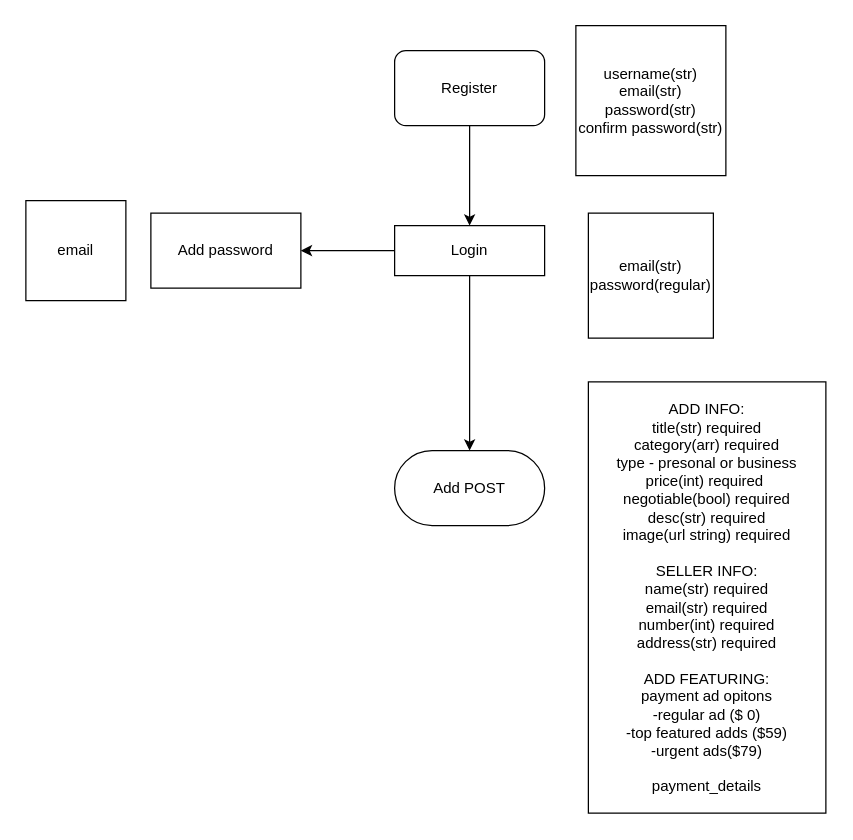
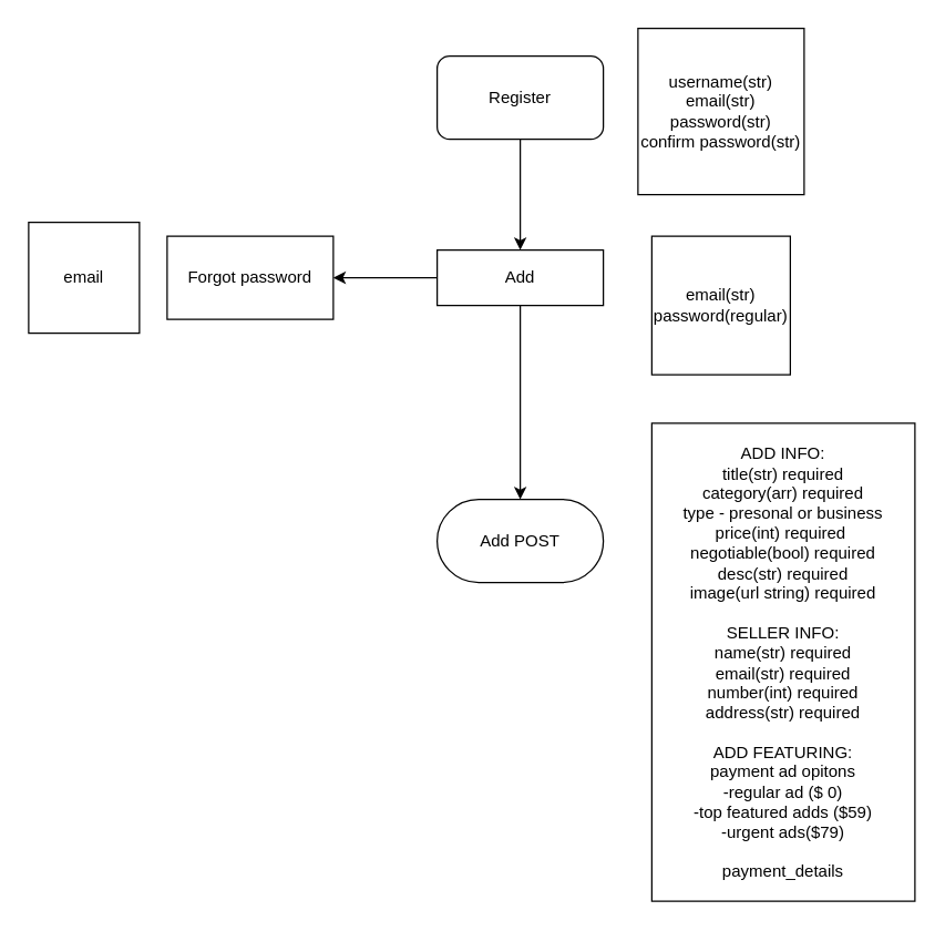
  <mxCell id="0" />
  <mxCell id="1" parent="0" />
  <mxCell id="2" style="edgeStyle=orthogonalEdgeStyle;rounded=0;orthogonalLoop=1;jettySize=auto;html=1;entryX=0.5;entryY=0;entryDx=0;entryDy=0;" edge="1" parent="1" source="3" target="6"><mxGeometry relative="1" as="geometry" /></mxCell>
  <mxCell id="3" value="Register" style="rounded=1;whiteSpace=wrap;html=1;" vertex="1" parent="1"><mxGeometry x="315" y="40" width="120" height="60" as="geometry" /></mxCell>
  <mxCell id="4" style="edgeStyle=orthogonalEdgeStyle;rounded=0;orthogonalLoop=1;jettySize=auto;html=1;entryX=0.5;entryY=0;entryDx=0;entryDy=0;" edge="1" parent="1" source="6" target="7"><mxGeometry relative="1" as="geometry" /></mxCell>
  <mxCell id="5" style="edgeStyle=orthogonalEdgeStyle;rounded=0;orthogonalLoop=1;jettySize=auto;html=1;" edge="1" parent="1" source="6" target="11"><mxGeometry relative="1" as="geometry" /></mxCell>
- <mxCell id="6" value="Login" style="rounded=0;whiteSpace=wrap;html=1;" vertex="1" parent="1"><mxGeometry x="315" y="180" width="120" height="40" as="geometry" /></mxCell>
+ <mxCell id="6" value="Add" style="rounded=0;whiteSpace=wrap;html=1;" vertex="1" parent="1"><mxGeometry x="315" y="180" width="120" height="40" as="geometry" /></mxCell>
  <mxCell id="7" value="Add POST" style="rounded=1;whiteSpace=wrap;html=1;arcSize=50;" vertex="1" parent="1"><mxGeometry x="315" y="360" width="120" height="60" as="geometry" /></mxCell>
  <mxCell id="8" value="username(str)&lt;br&gt;email(str)&lt;br&gt;password(str)&lt;br&gt;confirm password(str)" style="whiteSpace=wrap;html=1;aspect=fixed;" vertex="1" parent="1"><mxGeometry x="460" y="20" width="120" height="120" as="geometry" /></mxCell>
  <mxCell id="9" value="email(str)&lt;br&gt;password(regular)" style="whiteSpace=wrap;html=1;aspect=fixed;" vertex="1" parent="1"><mxGeometry x="470" y="170" width="100" height="100" as="geometry" /></mxCell>
  <mxCell id="10" value="ADD INFO:&lt;br&gt;title(str) required&lt;br&gt;category(arr) required&lt;br&gt;type - presonal or business&lt;br&gt;price(int) required&amp;nbsp;&lt;br&gt;negotiable(bool) required&lt;br&gt;desc(str) required&lt;br&gt;image(url string) required&lt;br&gt;&lt;br&gt;SELLER INFO:&lt;br&gt;name(str) required&lt;br&gt;email(str) required&lt;br&gt;number(int) required&lt;br&gt;address(str) required&lt;br&gt;&lt;br&gt;ADD FEATURING:&lt;br&gt;payment ad opitons&lt;br&gt;-regular ad ($ 0)&lt;br&gt;-top featured adds ($59)&lt;br&gt;-urgent ads($79)&lt;br&gt;&lt;br&gt;payment_details" style="rounded=0;whiteSpace=wrap;html=1;" vertex="1" parent="1"><mxGeometry x="470" y="305" width="190" height="345" as="geometry" /></mxCell>
- <mxCell id="11" value="Add password" style="rounded=0;whiteSpace=wrap;html=1;" vertex="1" parent="1"><mxGeometry x="120" y="170" width="120" height="60" as="geometry" /></mxCell>
+ <mxCell id="11" value="Forgot password" style="rounded=0;whiteSpace=wrap;html=1;" vertex="1" parent="1"><mxGeometry x="120" y="170" width="120" height="60" as="geometry" /></mxCell>
  <mxCell id="12" value="email" style="whiteSpace=wrap;html=1;aspect=fixed;" vertex="1" parent="1"><mxGeometry x="20" y="160" width="80" height="80" as="geometry" /></mxCell>
